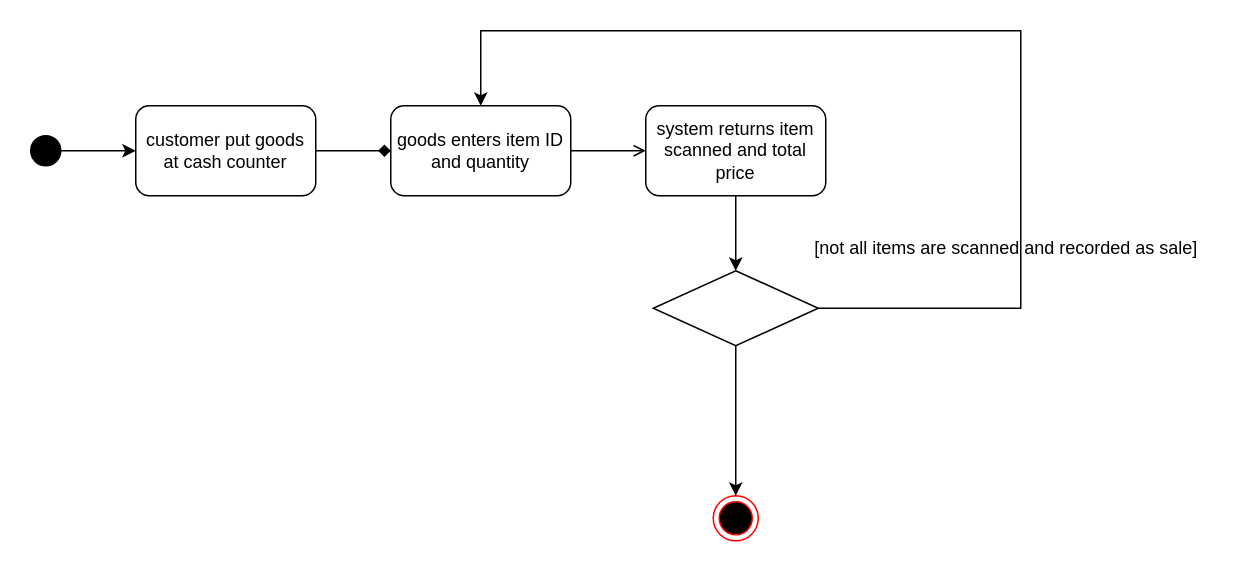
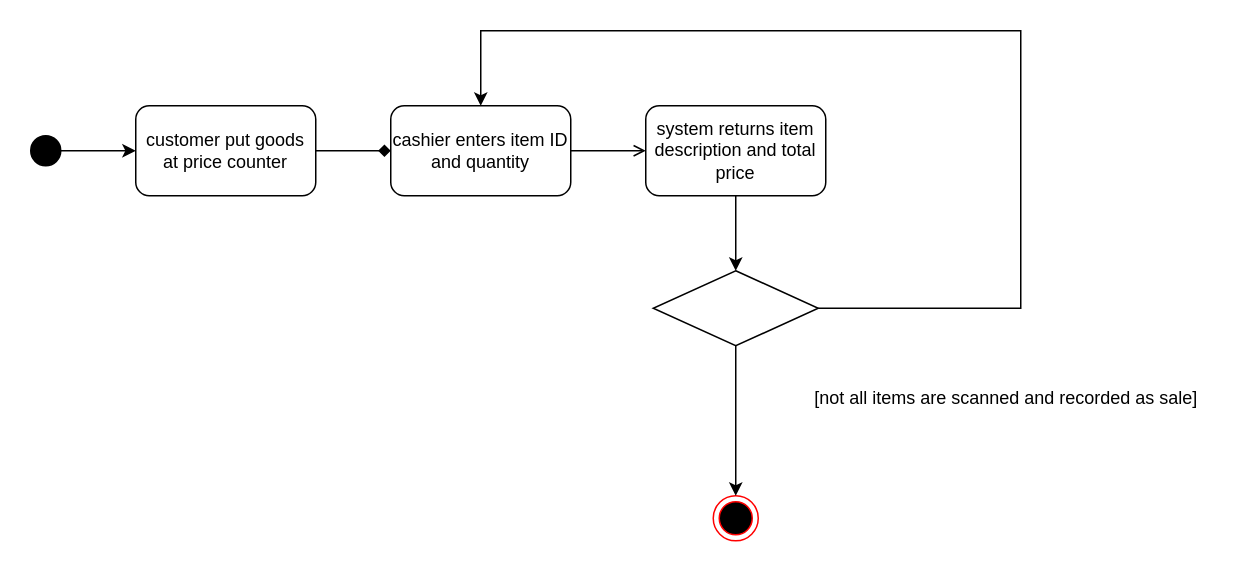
  <mxCell id="0" />
  <mxCell id="1" parent="0" />
  <mxCell id="2" value="" style="edgeStyle=orthogonalEdgeStyle;rounded=0;orthogonalLoop=1;jettySize=auto;html=1;" edge="1" parent="1" source="3" target="6"><mxGeometry relative="1" as="geometry" /></mxCell>
  <mxCell id="3" value="" style="ellipse;whiteSpace=wrap;html=1;aspect=fixed;fillColor=#000000;" vertex="1" parent="1"><mxGeometry x="20" y="90" width="20" height="20" as="geometry" /></mxCell>
  <mxCell id="4" value="" style="ellipse;html=1;shape=endState;fillColor=#000000;strokeColor=#ff0000;" vertex="1" parent="1"><mxGeometry x="475" y="330" width="30" height="30" as="geometry" /></mxCell>
  <mxCell id="5" value="" style="edgeStyle=orthogonalEdgeStyle;rounded=0;orthogonalLoop=1;jettySize=auto;html=1;endArrow=diamond;" edge="1" parent="1" source="6" target="8"><mxGeometry relative="1" as="geometry" /></mxCell>
- <mxCell id="6" value="customer put goods at cash counter" style="rounded=1;whiteSpace=wrap;html=1;" vertex="1" parent="1"><mxGeometry x="90" y="70" width="120" height="60" as="geometry" /></mxCell>
+ <mxCell id="6" value="customer put goods at price counter" style="rounded=1;whiteSpace=wrap;html=1;" vertex="1" parent="1"><mxGeometry x="90" y="70" width="120" height="60" as="geometry" /></mxCell>
  <mxCell id="7" value="" style="edgeStyle=orthogonalEdgeStyle;rounded=0;orthogonalLoop=1;jettySize=auto;html=1;endArrow=open;" edge="1" parent="1" source="8" target="10"><mxGeometry relative="1" as="geometry" /></mxCell>
- <mxCell id="8" value="goods enters item ID and quantity" style="rounded=1;whiteSpace=wrap;html=1;" vertex="1" parent="1"><mxGeometry x="260" y="70" width="120" height="60" as="geometry" /></mxCell>
+ <mxCell id="8" value="cashier enters item ID and quantity" style="rounded=1;whiteSpace=wrap;html=1;" vertex="1" parent="1"><mxGeometry x="260" y="70" width="120" height="60" as="geometry" /></mxCell>
  <mxCell id="9" value="" style="edgeStyle=orthogonalEdgeStyle;rounded=0;orthogonalLoop=1;jettySize=auto;html=1;" edge="1" parent="1" source="10" target="11"><mxGeometry relative="1" as="geometry" /></mxCell>
- <mxCell id="10" value="system returns item scanned and total price" style="rounded=1;whiteSpace=wrap;html=1;" vertex="1" parent="1"><mxGeometry x="430" y="70" width="120" height="60" as="geometry" /></mxCell>
+ <mxCell id="10" value="system returns item description and total price" style="rounded=1;whiteSpace=wrap;html=1;" vertex="1" parent="1"><mxGeometry x="430" y="70" width="120" height="60" as="geometry" /></mxCell>
  <mxCell id="11" value="" style="rhombus;whiteSpace=wrap;html=1;" vertex="1" parent="1"><mxGeometry x="435" y="180" width="110" height="50" as="geometry" /></mxCell>
  <mxCell id="12" value="" style="endArrow=classic;html=1;rounded=0;exitX=0.5;exitY=1;exitDx=0;exitDy=0;entryX=0.5;entryY=0;entryDx=0;entryDy=0;" edge="1" parent="1" source="11" target="4"><mxGeometry width="50" height="50" relative="1" as="geometry"><mxPoint x="250" y="390" as="sourcePoint" /><mxPoint x="300" y="340" as="targetPoint" /></mxGeometry></mxCell>
- <mxCell id="13" value="[not all items are scanned and recorded as sale]" style="text;html=1;align=center;verticalAlign=middle;resizable=0;points=[];autosize=1;strokeColor=none;fillColor=none;" vertex="1" parent="1"><mxGeometry x="530" y="150" width="280" height="30" as="geometry" /></mxCell>
+ <mxCell id="13" value="[not all items are scanned and recorded as sale]" style="text;html=1;align=center;verticalAlign=middle;resizable=0;points=[];autosize=1;strokeColor=none;fillColor=none;" vertex="1" parent="1"><mxGeometry x="530" y="250" width="280" height="30" as="geometry" /></mxCell>
  <mxCell id="14" value="" style="endArrow=classic;html=1;rounded=0;exitX=1;exitY=0.5;exitDx=0;exitDy=0;entryX=0.5;entryY=0;entryDx=0;entryDy=0;edgeStyle=orthogonalEdgeStyle;" edge="1" parent="1" source="11" target="8"><mxGeometry width="50" height="50" relative="1" as="geometry"><mxPoint x="320" y="250" as="sourcePoint" /><mxPoint x="370" y="200" as="targetPoint" /><Array as="points"><mxPoint x="680" y="205" /><mxPoint x="680" y="20" /><mxPoint x="320" y="20" /></Array></mxGeometry></mxCell>
